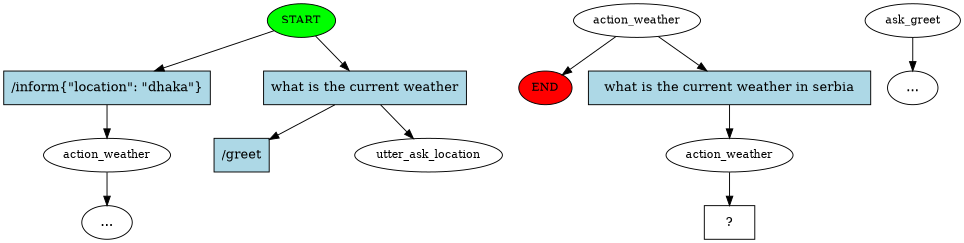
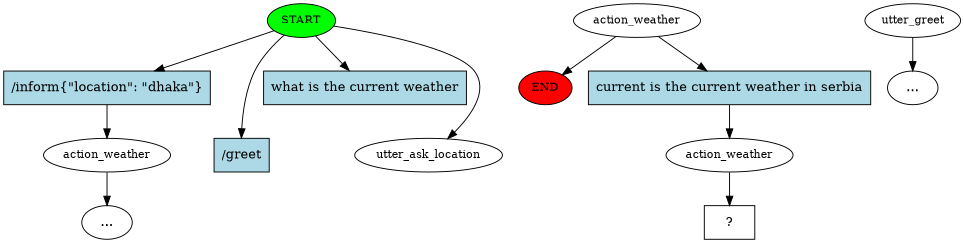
  digraph {
    n1 [fillcolor=green fontsize=12 label=START style=filled]
    n2 [fillcolor=lightblue label="/greet" shape=rect style=filled]
    n3 [fillcolor=lightblue label="/inform{\"location\": \"dhaka\"}" shape=rect style=filled]
    n4 [fillcolor=lightblue label="what is the current weather" shape=rect style=filled]
    n5 [fontsize=12 label=action_weather]
    n6 [fontsize=12 label=utter_ask_location]
    n7 [fillcolor=red fontsize=12 label=END style=filled]
-   n8 [fontsize=12 label=ask_greet]
+   n8 [fontsize=12 label=utter_greet]
    n9 [label="..."]
    n10 [label="..."]
    n11 [fontsize=12 label=action_weather]
-   n12 [fillcolor=lightblue label="what is the current weather in serbia" shape=rect style=filled]
+   n12 [fillcolor=lightblue label="current is the current weather in serbia" shape=rect style=filled]
    n13 [fontsize=12 label=action_weather]
    n14 [label="  ?  " shape=rect]
-   n4 -> n2
+   n1 -> n2
    n1 -> n3
    n1 -> n4
    n3 -> n5
-   n4 -> n6
+   n1 -> n6
    n5 -> n10
    n8 -> n9
    n11 -> n7
    n11 -> n12
    n12 -> n13
    n13 -> n14
  }
